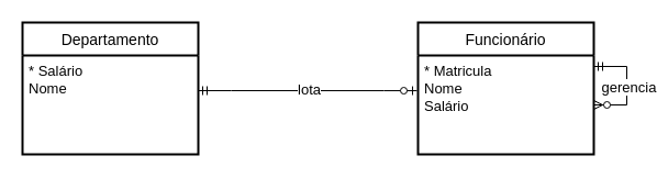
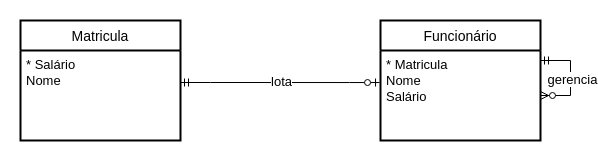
  <mxCell id="0" />
  <mxCell id="1" parent="0" />
- <mxCell id="2" value="Departamento" style="swimlane;childLayout=stackLayout;horizontal=1;startSize=30;horizontalStack=0;rounded=0;fontSize=14;fontStyle=0;strokeWidth=2;resizeParent=0;resizeLast=1;shadow=0;dashed=0;align=center;fillColor=default;" vertex="1" parent="1"><mxGeometry x="20" y="20" width="160" height="120" as="geometry" /></mxCell>
+ <mxCell id="2" value="Matricula" style="swimlane;childLayout=stackLayout;horizontal=1;startSize=30;horizontalStack=0;rounded=0;fontSize=14;fontStyle=0;strokeWidth=2;resizeParent=0;resizeLast=1;shadow=0;dashed=0;align=center;fillColor=default;" vertex="1" parent="1"><mxGeometry x="20" y="20" width="160" height="120" as="geometry" /></mxCell>
  <mxCell id="3" value="* Salário&#10;Nome" style="align=left;strokeColor=none;fillColor=none;spacingLeft=4;fontSize=13;verticalAlign=top;resizable=0;rotatable=0;part=1;" vertex="1" parent="2"><mxGeometry y="30" width="160" height="90" as="geometry" /></mxCell>
  <mxCell id="4" value="Funcionário" style="swimlane;childLayout=stackLayout;horizontal=1;startSize=30;horizontalStack=0;rounded=0;fontSize=14;fontStyle=0;strokeWidth=2;resizeParent=0;resizeLast=1;shadow=0;dashed=0;align=center;fillColor=default;" vertex="1" parent="1"><mxGeometry x="380" y="20" width="160" height="120" as="geometry" /></mxCell>
  <mxCell id="5" value="* Matricula&#10;Nome&#10;Salário" style="align=left;strokeColor=none;fillColor=none;spacingLeft=4;fontSize=13;verticalAlign=top;resizable=0;rotatable=0;part=1;" vertex="1" parent="4"><mxGeometry y="30" width="160" height="90" as="geometry" /></mxCell>
  <mxCell id="6" value="" style="edgeStyle=entityRelationEdgeStyle;fontSize=12;html=1;endArrow=ERzeroToOne;startArrow=ERmandOne;rounded=0;entryX=-0.006;entryY=0.356;entryDx=0;entryDy=0;entryPerimeter=0;" edge="1" parent="1" target="5"><mxGeometry width="100" height="100" relative="1" as="geometry"><mxPoint x="180" y="82" as="sourcePoint" /><mxPoint x="410" y="100" as="targetPoint" /></mxGeometry></mxCell>
  <mxCell id="7" value="lota" style="edgeLabel;html=1;align=center;verticalAlign=middle;resizable=0;points=[];fontSize=13;" vertex="1" connectable="0" parent="6"><mxGeometry x="-0.106" y="1" relative="1" as="geometry"><mxPoint x="11" y="-1" as="offset" /></mxGeometry></mxCell>
  <mxCell id="8" value="" style="edgeStyle=entityRelationEdgeStyle;fontSize=12;html=1;endArrow=ERzeroToMany;startArrow=ERmandOne;rounded=0;" edge="1" parent="1" target="5"><mxGeometry width="100" height="100" relative="1" as="geometry"><mxPoint x="540" y="60" as="sourcePoint" /><mxPoint x="640" y="-40" as="targetPoint" /></mxGeometry></mxCell>
  <mxCell id="9" value="gerencia" style="edgeLabel;html=1;align=center;verticalAlign=middle;resizable=0;points=[];fontSize=13;" vertex="1" connectable="0" parent="8"><mxGeometry x="0.011" y="1" relative="1" as="geometry"><mxPoint as="offset" /></mxGeometry></mxCell>
